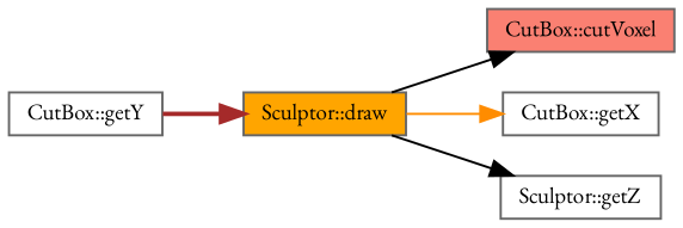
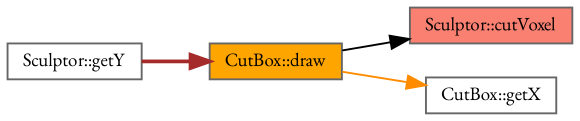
  digraph {
    fontname="EB Garamond"
    rankdir=LR
    node [color=grey40 fillcolor=white fontname="EB Garamond" fontsize=10 shape=box style=filled]
    edge [color=black fontname="EB Garamond" fontsize=10 labelfontname=Helvetica labelfontsize=10 style=solid]
-   n1 [color=gray40 fillcolor=orange fontcolor=black height=0.2 label="Sculptor::draw" width=0.4]
-   n2 [fillcolor=salmon height=0.2 label="CutBox::cutVoxel" width=0.4]
+   n1 [color=gray40 fillcolor=orange fontcolor=black height=0.2 label="CutBox::draw" width=0.4]
+   n2 [fillcolor=salmon height=0.2 label="Sculptor::cutVoxel" width=0.4]
    n3 [height=0.2 label="CutBox::getX" width=0.4]
-   n4 [height=0.2 label="Sculptor::getZ" width=0.4]
-   n5 [height=0.2 label="CutBox::getY" width=0.4]
+   n5 [height=0.2 label="Sculptor::getY" width=0.4]
    n1 -> n2
    n1 -> n3 [color=darkorange]
-   n1 -> n4
    n5 -> n1 [color=brown style=bold]
  }
